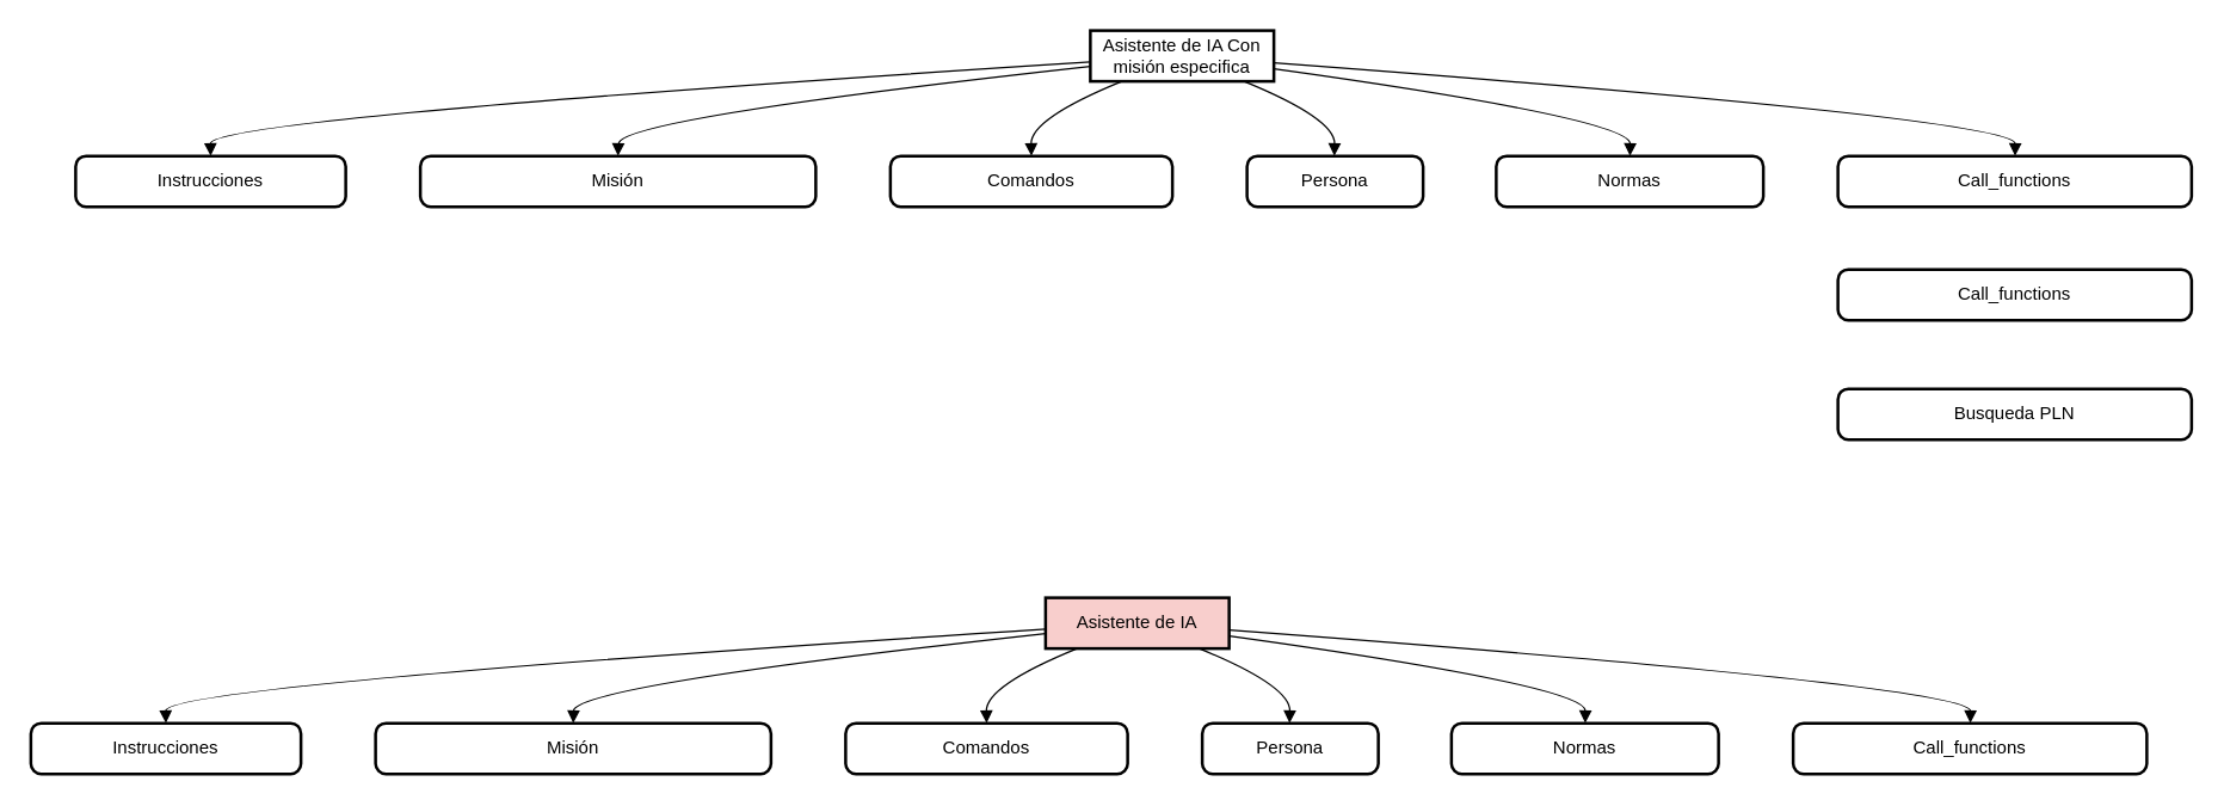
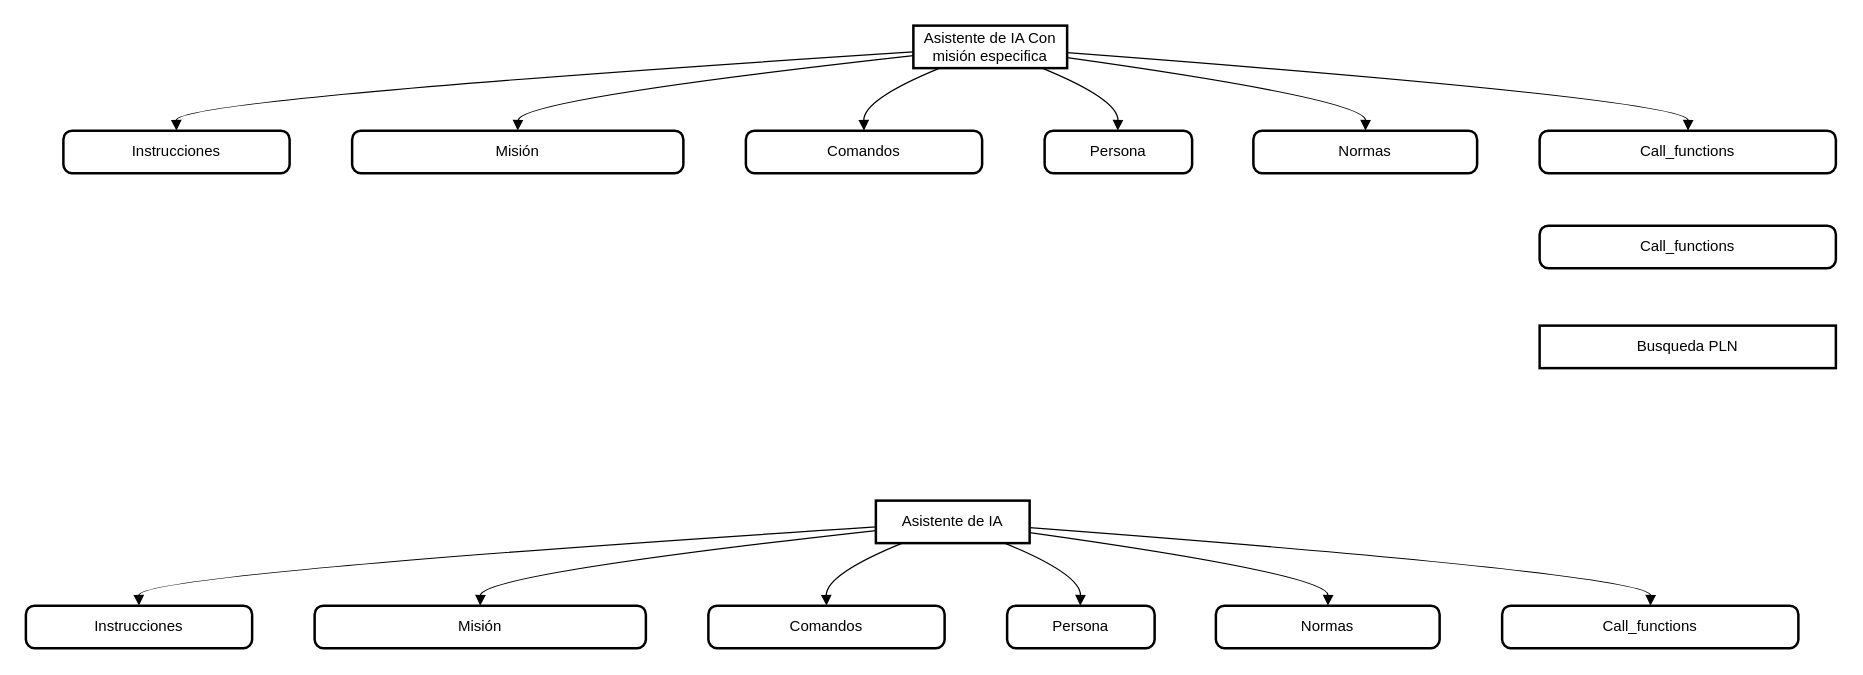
  <mxCell id="0" />
  <mxCell id="1" parent="0" />
  <mxCell id="2" value="Asistente de IA Con misión especifica" style="whiteSpace=wrap;strokeWidth=2;" parent="1" vertex="1"><mxGeometry x="730" y="20" width="123" height="34" as="geometry" /></mxCell>
  <mxCell id="3" value="Instrucciones" style="rounded=1;absoluteArcSize=1;arcSize=14;whiteSpace=wrap;strokeWidth=2;" parent="1" vertex="1"><mxGeometry x="50" y="104" width="181" height="34" as="geometry" /></mxCell>
  <mxCell id="4" value="Misión" style="rounded=1;absoluteArcSize=1;arcSize=14;whiteSpace=wrap;strokeWidth=2;" parent="1" vertex="1"><mxGeometry x="281" y="104" width="265" height="34" as="geometry" /></mxCell>
  <mxCell id="5" value="Comandos" style="rounded=1;absoluteArcSize=1;arcSize=14;whiteSpace=wrap;strokeWidth=2;" parent="1" vertex="1"><mxGeometry x="596" y="104" width="189" height="34" as="geometry" /></mxCell>
  <mxCell id="6" value="Persona" style="rounded=1;absoluteArcSize=1;arcSize=14;whiteSpace=wrap;strokeWidth=2;" parent="1" vertex="1"><mxGeometry x="835" y="104" width="118" height="34" as="geometry" /></mxCell>
  <mxCell id="7" value="Normas" style="rounded=1;absoluteArcSize=1;arcSize=14;whiteSpace=wrap;strokeWidth=2;" parent="1" vertex="1"><mxGeometry x="1002" y="104" width="179" height="34" as="geometry" /></mxCell>
  <mxCell id="8" value="Call_functions" style="rounded=1;absoluteArcSize=1;arcSize=14;whiteSpace=wrap;strokeWidth=2;" parent="1" vertex="1"><mxGeometry x="1231" y="104" width="237" height="34" as="geometry" /></mxCell>
  <mxCell id="9" value="" style="curved=1;startArrow=none;endArrow=block;exitX=0.002;exitY=0.619;entryX=0.5;entryY=0.003;" parent="1" source="2" target="3" edge="1"><mxGeometry relative="1" as="geometry"><Array as="points"><mxPoint x="140" y="79" /></Array></mxGeometry></mxCell>
  <mxCell id="10" value="" style="curved=1;startArrow=none;endArrow=block;exitX=0.002;exitY=0.703;entryX=0.5;entryY=0.003;" parent="1" source="2" target="4" edge="1"><mxGeometry relative="1" as="geometry"><Array as="points"><mxPoint x="414" y="79" /></Array></mxGeometry></mxCell>
  <mxCell id="11" value="" style="curved=1;startArrow=none;endArrow=block;exitX=0.17;exitY=1.003;entryX=0.5;entryY=0.003;" parent="1" source="2" target="5" edge="1"><mxGeometry relative="1" as="geometry"><Array as="points"><mxPoint x="690" y="79" /></Array></mxGeometry></mxCell>
  <mxCell id="12" value="" style="curved=1;startArrow=none;endArrow=block;exitX=0.839;exitY=1.003;entryX=0.496;entryY=0.003;" parent="1" source="2" target="6" edge="1"><mxGeometry relative="1" as="geometry"><Array as="points"><mxPoint x="894" y="79" /></Array></mxGeometry></mxCell>
  <mxCell id="13" value="" style="curved=1;startArrow=none;endArrow=block;exitX=1.006;exitY=0.756;entryX=0.501;entryY=0.003;" parent="1" source="2" target="7" edge="1"><mxGeometry relative="1" as="geometry"><Array as="points"><mxPoint x="1092" y="79" /></Array></mxGeometry></mxCell>
  <mxCell id="14" value="" style="curved=1;startArrow=none;endArrow=block;exitX=1.006;exitY=0.638;entryX=0.501;entryY=0.003;" parent="1" source="2" target="8" edge="1"><mxGeometry relative="1" as="geometry"><Array as="points"><mxPoint x="1350" y="79" /></Array></mxGeometry></mxCell>
- <mxCell id="15" value="Asistente de IA" style="whiteSpace=wrap;strokeWidth=2;fillColor=#f8cecc;" vertex="1" parent="1"><mxGeometry x="700" y="400" width="123" height="34" as="geometry" /></mxCell>
+ <mxCell id="15" value="Asistente de IA" style="whiteSpace=wrap;strokeWidth=2;" vertex="1" parent="1"><mxGeometry x="700" y="400" width="123" height="34" as="geometry" /></mxCell>
  <mxCell id="16" value="Instrucciones" style="rounded=1;absoluteArcSize=1;arcSize=14;whiteSpace=wrap;strokeWidth=2;" vertex="1" parent="1"><mxGeometry x="20" y="484" width="181" height="34" as="geometry" /></mxCell>
  <mxCell id="17" value="Misión" style="rounded=1;absoluteArcSize=1;arcSize=14;whiteSpace=wrap;strokeWidth=2;" vertex="1" parent="1"><mxGeometry x="251" y="484" width="265" height="34" as="geometry" /></mxCell>
  <mxCell id="18" value="Comandos" style="rounded=1;absoluteArcSize=1;arcSize=14;whiteSpace=wrap;strokeWidth=2;" vertex="1" parent="1"><mxGeometry x="566" y="484" width="189" height="34" as="geometry" /></mxCell>
  <mxCell id="19" value="Persona" style="rounded=1;absoluteArcSize=1;arcSize=14;whiteSpace=wrap;strokeWidth=2;" vertex="1" parent="1"><mxGeometry x="805" y="484" width="118" height="34" as="geometry" /></mxCell>
  <mxCell id="20" value="Normas" style="rounded=1;absoluteArcSize=1;arcSize=14;whiteSpace=wrap;strokeWidth=2;" vertex="1" parent="1"><mxGeometry x="972" y="484" width="179" height="34" as="geometry" /></mxCell>
  <mxCell id="21" value="Call_functions" style="rounded=1;absoluteArcSize=1;arcSize=14;whiteSpace=wrap;strokeWidth=2;" vertex="1" parent="1"><mxGeometry x="1201" y="484" width="237" height="34" as="geometry" /></mxCell>
  <mxCell id="22" value="" style="curved=1;startArrow=none;endArrow=block;exitX=0.002;exitY=0.619;entryX=0.5;entryY=0.003;" edge="1" parent="1" source="15" target="16"><mxGeometry relative="1" as="geometry"><Array as="points"><mxPoint x="110" y="459" /></Array></mxGeometry></mxCell>
  <mxCell id="23" value="" style="curved=1;startArrow=none;endArrow=block;exitX=0.002;exitY=0.703;entryX=0.5;entryY=0.003;" edge="1" parent="1" source="15" target="17"><mxGeometry relative="1" as="geometry"><Array as="points"><mxPoint x="384" y="459" /></Array></mxGeometry></mxCell>
  <mxCell id="24" value="" style="curved=1;startArrow=none;endArrow=block;exitX=0.17;exitY=1.003;entryX=0.5;entryY=0.003;" edge="1" parent="1" source="15" target="18"><mxGeometry relative="1" as="geometry"><Array as="points"><mxPoint x="660" y="459" /></Array></mxGeometry></mxCell>
  <mxCell id="25" value="" style="curved=1;startArrow=none;endArrow=block;exitX=0.839;exitY=1.003;entryX=0.496;entryY=0.003;" edge="1" parent="1" source="15" target="19"><mxGeometry relative="1" as="geometry"><Array as="points"><mxPoint x="864" y="459" /></Array></mxGeometry></mxCell>
  <mxCell id="26" value="" style="curved=1;startArrow=none;endArrow=block;exitX=1.006;exitY=0.756;entryX=0.501;entryY=0.003;" edge="1" parent="1" source="15" target="20"><mxGeometry relative="1" as="geometry"><Array as="points"><mxPoint x="1062" y="459" /></Array></mxGeometry></mxCell>
  <mxCell id="27" value="" style="curved=1;startArrow=none;endArrow=block;exitX=1.006;exitY=0.638;entryX=0.501;entryY=0.003;" edge="1" parent="1" source="15" target="21"><mxGeometry relative="1" as="geometry"><Array as="points"><mxPoint x="1320" y="459" /></Array></mxGeometry></mxCell>
- <mxCell id="28" value="Busqueda PLN" style="rounded=1;absoluteArcSize=1;arcSize=14;whiteSpace=wrap;strokeWidth=2;" vertex="1" parent="1"><mxGeometry x="1231" y="260" width="237" height="34" as="geometry" /></mxCell>
+ <mxCell id="28" value="Busqueda PLN" style="absoluteArcSize=1;arcSize=14;whiteSpace=wrap;strokeWidth=2;rounded=0;" vertex="1" parent="1"><mxGeometry x="1231" y="260" width="237" height="34" as="geometry" /></mxCell>
  <mxCell id="29" value="Call_functions" style="rounded=1;absoluteArcSize=1;arcSize=14;whiteSpace=wrap;strokeWidth=2;" vertex="1" parent="1"><mxGeometry x="1231" y="180" width="237" height="34" as="geometry" /></mxCell>
